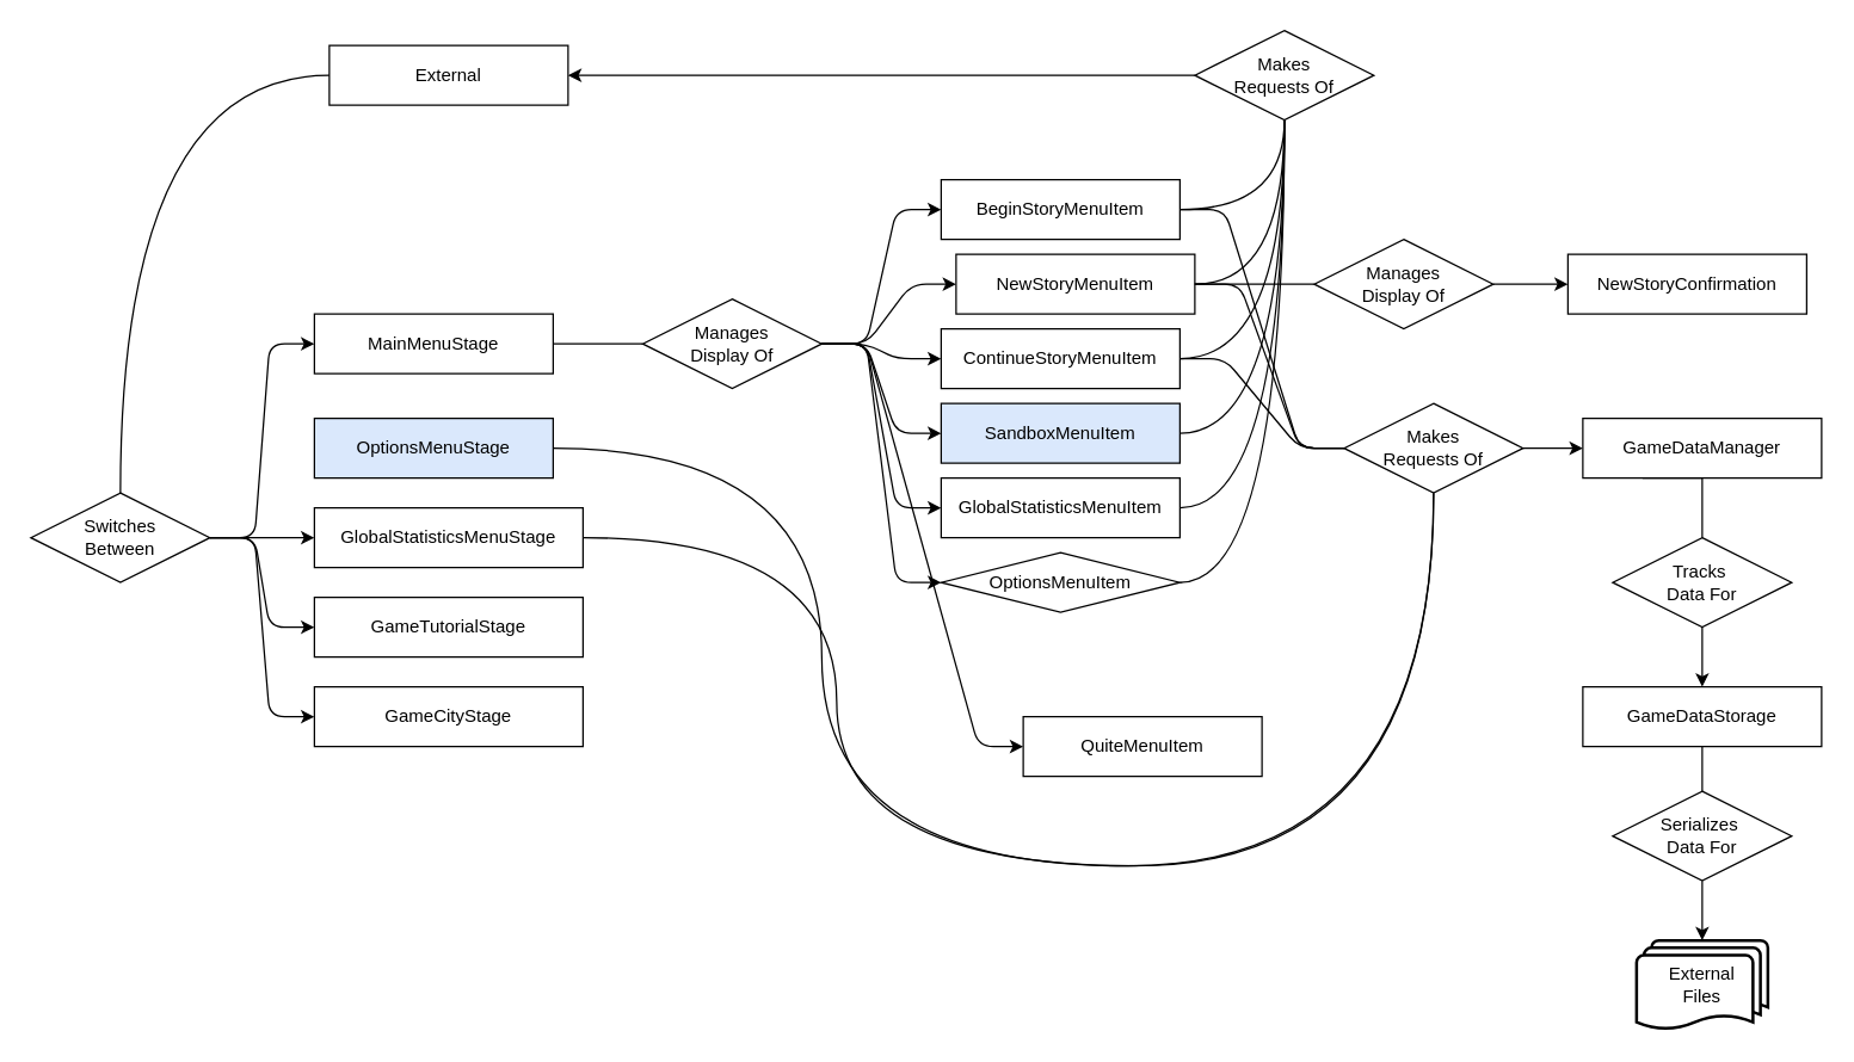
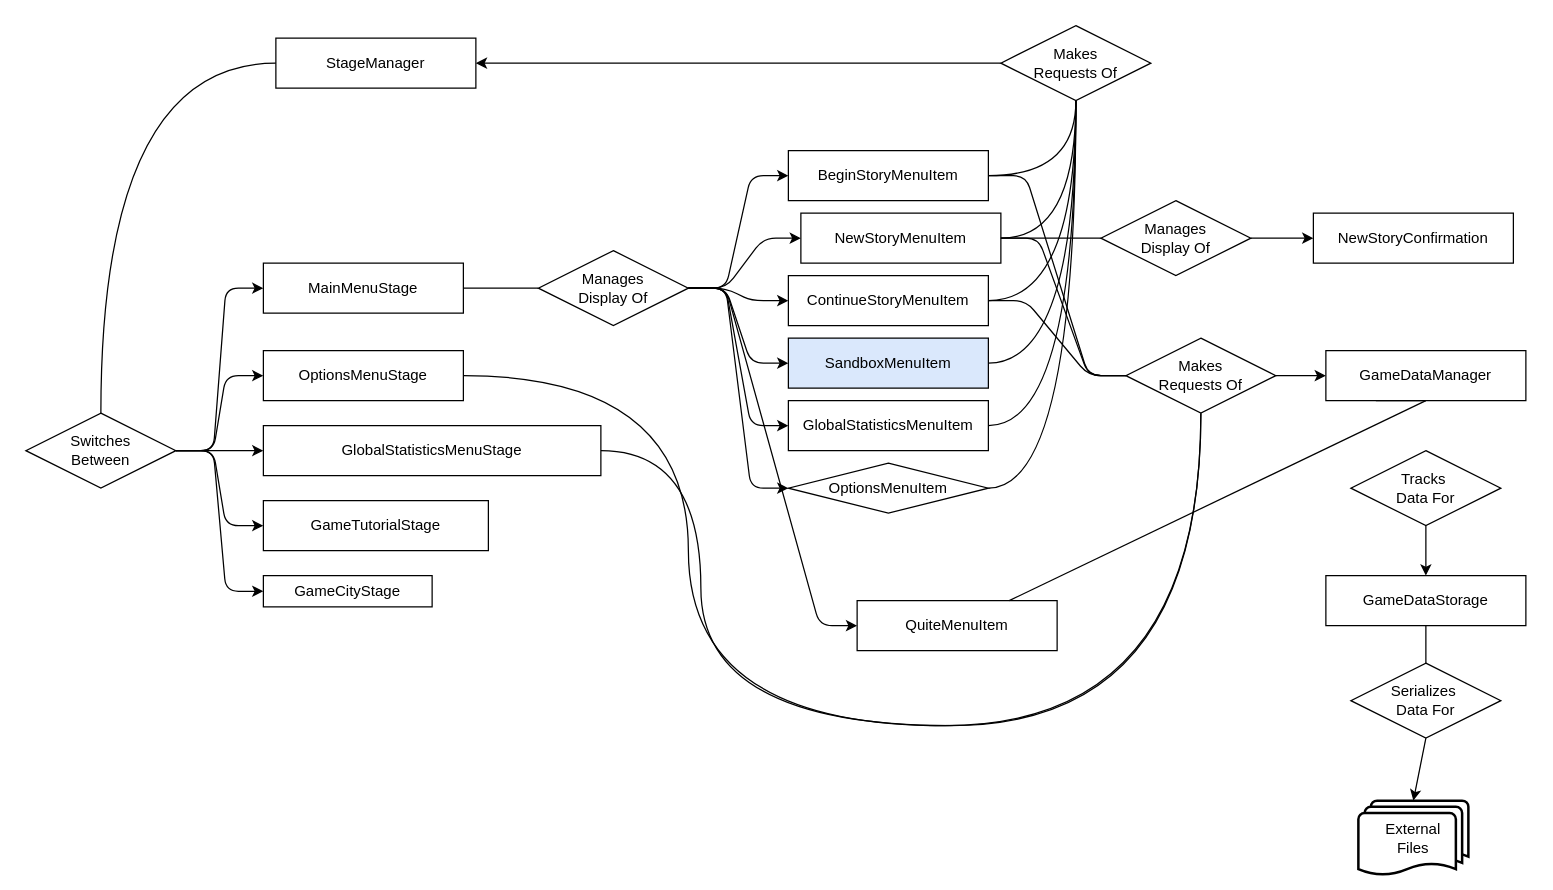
  <mxCell id="0" />
  <mxCell id="1" parent="0" />
- <mxCell id="2" value="External" style="whiteSpace=wrap;html=1;align=center;" parent="1" vertex="1"><mxGeometry x="220" y="30" width="160" height="40" as="geometry" /></mxCell>
+ <mxCell id="2" value="StageManager" style="whiteSpace=wrap;html=1;align=center;" parent="1" vertex="1"><mxGeometry x="220" y="30" width="160" height="40" as="geometry" /></mxCell>
  <mxCell id="3" value="MainMenuStage" style="whiteSpace=wrap;html=1;align=center;" parent="1" vertex="1"><mxGeometry x="210" y="210" width="160" height="40" as="geometry" /></mxCell>
  <mxCell id="4" value="NewStoryMenuItem" style="whiteSpace=wrap;html=1;align=center;" parent="1" vertex="1"><mxGeometry x="640" y="170" width="160" height="40" as="geometry" /></mxCell>
  <mxCell id="5" value="NewStoryConfirmation" style="whiteSpace=wrap;html=1;align=center;" parent="1" vertex="1"><mxGeometry x="1050" y="170" width="160" height="40" as="geometry" /></mxCell>
  <mxCell id="6" value="GameDataManager" style="whiteSpace=wrap;html=1;align=center;" parent="1" vertex="1"><mxGeometry x="1060" y="280" width="160" height="40" as="geometry" /></mxCell>
  <mxCell id="7" value="GameDataStorage" style="whiteSpace=wrap;html=1;align=center;" parent="1" vertex="1"><mxGeometry x="1060" y="460" width="160" height="40" as="geometry" /></mxCell>
  <mxCell id="8" value="BeginStoryMenuItem" style="whiteSpace=wrap;html=1;align=center;" parent="1" vertex="1"><mxGeometry x="630" y="120" width="160" height="40" as="geometry" /></mxCell>
  <mxCell id="9" value="ContinueStoryMenuItem" style="whiteSpace=wrap;html=1;align=center;" parent="1" vertex="1"><mxGeometry x="630" y="220" width="160" height="40" as="geometry" /></mxCell>
  <mxCell id="10" value="SandboxMenuItem" style="whiteSpace=wrap;html=1;align=center;fillColor=#dae8fc;" parent="1" vertex="1"><mxGeometry x="630" y="270" width="160" height="40" as="geometry" /></mxCell>
  <mxCell id="11" value="QuiteMenuItem" style="whiteSpace=wrap;html=1;align=center;" parent="1" vertex="1"><mxGeometry x="685" y="480" width="160" height="40" as="geometry" /></mxCell>
  <mxCell id="12" value="OptionsMenuItem" style="rhombus;whiteSpace=wrap;html=1;align=center;" parent="1" vertex="1"><mxGeometry x="630" y="370" width="160" height="40" as="geometry" /></mxCell>
  <mxCell id="13" value="GlobalStatisticsMenuItem" style="whiteSpace=wrap;html=1;align=center;" parent="1" vertex="1"><mxGeometry x="630" y="320" width="160" height="40" as="geometry" /></mxCell>
- <mxCell id="14" value="OptionsMenuStage" style="whiteSpace=wrap;html=1;align=center;fillColor=#dae8fc;" parent="1" vertex="1"><mxGeometry x="210" y="280" width="160" height="40" as="geometry" /></mxCell>
- <mxCell id="15" value="GlobalStatisticsMenuStage" style="whiteSpace=wrap;html=1;align=center;" parent="1" vertex="1"><mxGeometry x="210" y="340" width="180" height="40" as="geometry" /></mxCell>
+ <mxCell id="14" value="OptionsMenuStage" style="whiteSpace=wrap;html=1;align=center;" parent="1" vertex="1"><mxGeometry x="210" y="280" width="160" height="40" as="geometry" /></mxCell>
+ <mxCell id="15" value="GlobalStatisticsMenuStage" style="whiteSpace=wrap;html=1;align=center;" parent="1" vertex="1"><mxGeometry x="210" y="340" width="270" height="40" as="geometry" /></mxCell>
  <mxCell id="16" value="GameTutorialStage" style="whiteSpace=wrap;html=1;align=center;" parent="1" vertex="1"><mxGeometry x="210" y="400" width="180" height="40" as="geometry" /></mxCell>
- <mxCell id="17" value="GameCityStage" style="whiteSpace=wrap;html=1;align=center;" parent="1" vertex="1"><mxGeometry x="210" y="460" width="180" height="40" as="geometry" /></mxCell>
+ <mxCell id="17" value="GameCityStage" style="whiteSpace=wrap;html=1;align=center;" parent="1" vertex="1"><mxGeometry x="210" y="460" width="135" height="25" as="geometry" /></mxCell>
  <mxCell id="18" value="Switches&lt;br&gt;Between" style="shape=rhombus;perimeter=rhombusPerimeter;whiteSpace=wrap;html=1;align=center;" parent="1" vertex="1"><mxGeometry x="20" y="330" width="120" height="60" as="geometry" /></mxCell>
  <mxCell id="19" value="" style="edgeStyle=entityRelationEdgeStyle;fontSize=12;html=1;endArrow=classic;endFill=1;exitX=1;exitY=0.5;exitDx=0;exitDy=0;entryX=0;entryY=0.5;entryDx=0;entryDy=0;" parent="1" source="18" target="17" edge="1"><mxGeometry width="100" height="100" relative="1" as="geometry"><mxPoint x="520" y="580" as="sourcePoint" /><mxPoint x="620" y="480" as="targetPoint" /></mxGeometry></mxCell>
  <mxCell id="20" value="" style="edgeStyle=entityRelationEdgeStyle;fontSize=12;html=1;endArrow=classic;endFill=1;exitX=1;exitY=0.5;exitDx=0;exitDy=0;entryX=0;entryY=0.5;entryDx=0;entryDy=0;" parent="1" source="18" target="16" edge="1"><mxGeometry width="100" height="100" relative="1" as="geometry"><mxPoint x="150" y="330" as="sourcePoint" /><mxPoint x="210" y="460" as="targetPoint" /></mxGeometry></mxCell>
  <mxCell id="21" value="" style="edgeStyle=entityRelationEdgeStyle;fontSize=12;html=1;endArrow=classic;endFill=1;exitX=1;exitY=0.5;exitDx=0;exitDy=0;entryX=0;entryY=0.5;entryDx=0;entryDy=0;" parent="1" source="18" target="15" edge="1"><mxGeometry width="100" height="100" relative="1" as="geometry"><mxPoint x="150" y="330" as="sourcePoint" /><mxPoint x="210" y="410" as="targetPoint" /></mxGeometry></mxCell>
+ <mxCell id="22" value="" style="edgeStyle=entityRelationEdgeStyle;fontSize=12;html=1;endArrow=classic;endFill=1;exitX=1;exitY=0.5;exitDx=0;exitDy=0;entryX=0;entryY=0.5;entryDx=0;entryDy=0;" parent="1" source="18" target="14" edge="1"><mxGeometry width="100" height="100" relative="1" as="geometry"><mxPoint x="150" y="330" as="sourcePoint" /><mxPoint x="210" y="360" as="targetPoint" /></mxGeometry></mxCell>
  <mxCell id="23" value="" style="edgeStyle=entityRelationEdgeStyle;fontSize=12;html=1;endArrow=classic;endFill=1;exitX=1;exitY=0.5;exitDx=0;exitDy=0;entryX=0;entryY=0.5;entryDx=0;entryDy=0;" parent="1" source="18" target="3" edge="1"><mxGeometry width="100" height="100" relative="1" as="geometry"><mxPoint x="150" y="330" as="sourcePoint" /><mxPoint x="210" y="310" as="targetPoint" /></mxGeometry></mxCell>
  <mxCell id="24" value="Manages &lt;br&gt;Display Of" style="shape=rhombus;perimeter=rhombusPerimeter;whiteSpace=wrap;html=1;align=center;" parent="1" vertex="1"><mxGeometry x="430" y="200" width="120" height="60" as="geometry" /></mxCell>
  <mxCell id="25" value="" style="fontSize=12;html=1;endArrow=none;startArrow=none;exitX=1;exitY=0.5;exitDx=0;exitDy=0;entryX=0;entryY=0.5;entryDx=0;entryDy=0;endFill=0;startFill=0;" parent="1" source="3" target="24" edge="1"><mxGeometry width="100" height="100" relative="1" as="geometry"><mxPoint x="520" y="580" as="sourcePoint" /><mxPoint x="620" y="480" as="targetPoint" /></mxGeometry></mxCell>
  <mxCell id="26" value="" style="edgeStyle=entityRelationEdgeStyle;fontSize=12;html=1;endArrow=classic;endFill=1;exitX=1;exitY=0.5;exitDx=0;exitDy=0;entryX=0;entryY=0.5;entryDx=0;entryDy=0;" parent="1" source="24" target="8" edge="1"><mxGeometry width="100" height="100" relative="1" as="geometry"><mxPoint x="150" y="330" as="sourcePoint" /><mxPoint x="220" y="240" as="targetPoint" /></mxGeometry></mxCell>
  <mxCell id="27" value="" style="edgeStyle=entityRelationEdgeStyle;fontSize=12;html=1;endArrow=classic;endFill=1;exitX=1;exitY=0.5;exitDx=0;exitDy=0;entryX=0;entryY=0.5;entryDx=0;entryDy=0;" parent="1" source="24" target="4" edge="1"><mxGeometry width="100" height="100" relative="1" as="geometry"><mxPoint x="560" y="240" as="sourcePoint" /><mxPoint x="640" y="150" as="targetPoint" /></mxGeometry></mxCell>
  <mxCell id="28" value="" style="edgeStyle=entityRelationEdgeStyle;fontSize=12;html=1;endArrow=classic;endFill=1;exitX=1;exitY=0.5;exitDx=0;exitDy=0;entryX=0;entryY=0.5;entryDx=0;entryDy=0;" parent="1" source="24" target="9" edge="1"><mxGeometry width="100" height="100" relative="1" as="geometry"><mxPoint x="560" y="240" as="sourcePoint" /><mxPoint x="640" y="200" as="targetPoint" /></mxGeometry></mxCell>
  <mxCell id="29" value="" style="edgeStyle=entityRelationEdgeStyle;fontSize=12;html=1;endArrow=classic;endFill=1;exitX=1;exitY=0.5;exitDx=0;exitDy=0;entryX=0;entryY=0.5;entryDx=0;entryDy=0;" parent="1" source="24" target="10" edge="1"><mxGeometry width="100" height="100" relative="1" as="geometry"><mxPoint x="560" y="240" as="sourcePoint" /><mxPoint x="640" y="250" as="targetPoint" /></mxGeometry></mxCell>
  <mxCell id="30" value="" style="edgeStyle=entityRelationEdgeStyle;fontSize=12;html=1;endArrow=classic;endFill=1;exitX=1;exitY=0.5;exitDx=0;exitDy=0;entryX=0;entryY=0.5;entryDx=0;entryDy=0;" parent="1" source="24" target="13" edge="1"><mxGeometry width="100" height="100" relative="1" as="geometry"><mxPoint x="560" y="240" as="sourcePoint" /><mxPoint x="640" y="300" as="targetPoint" /></mxGeometry></mxCell>
  <mxCell id="31" value="" style="edgeStyle=entityRelationEdgeStyle;fontSize=12;html=1;endArrow=classic;endFill=1;exitX=1;exitY=0.5;exitDx=0;exitDy=0;entryX=0;entryY=0.5;entryDx=0;entryDy=0;" parent="1" source="24" target="12" edge="1"><mxGeometry width="100" height="100" relative="1" as="geometry"><mxPoint x="560" y="240" as="sourcePoint" /><mxPoint x="640" y="350" as="targetPoint" /></mxGeometry></mxCell>
  <mxCell id="32" value="" style="edgeStyle=entityRelationEdgeStyle;fontSize=12;html=1;endArrow=classic;endFill=1;exitX=1;exitY=0.5;exitDx=0;exitDy=0;entryX=0;entryY=0.5;entryDx=0;entryDy=0;" parent="1" source="24" target="11" edge="1"><mxGeometry width="100" height="100" relative="1" as="geometry"><mxPoint x="560" y="240" as="sourcePoint" /><mxPoint x="640" y="400" as="targetPoint" /></mxGeometry></mxCell>
  <mxCell id="33" value="Manages &lt;br&gt;Display Of" style="shape=rhombus;perimeter=rhombusPerimeter;whiteSpace=wrap;html=1;align=center;" parent="1" vertex="1"><mxGeometry x="880" y="160" width="120" height="60" as="geometry" /></mxCell>
  <mxCell id="34" value="" style="fontSize=12;html=1;endArrow=none;startArrow=none;exitX=1;exitY=0.5;exitDx=0;exitDy=0;entryX=0;entryY=0.5;entryDx=0;entryDy=0;endFill=0;startFill=0;" parent="1" source="4" target="33" edge="1"><mxGeometry width="100" height="100" relative="1" as="geometry"><mxPoint x="380" y="240" as="sourcePoint" /><mxPoint x="440" y="240" as="targetPoint" /></mxGeometry></mxCell>
  <mxCell id="35" value="" style="fontSize=12;html=1;endArrow=classic;endFill=1;exitX=1;exitY=0.5;exitDx=0;exitDy=0;entryX=0;entryY=0.5;entryDx=0;entryDy=0;" parent="1" source="33" target="5" edge="1"><mxGeometry width="100" height="100" relative="1" as="geometry"><mxPoint x="560" y="240" as="sourcePoint" /><mxPoint x="640" y="150" as="targetPoint" /></mxGeometry></mxCell>
  <mxCell id="36" value="Makes &lt;br&gt;Requests Of" style="shape=rhombus;perimeter=rhombusPerimeter;whiteSpace=wrap;html=1;align=center;" parent="1" vertex="1"><mxGeometry x="900" y="270" width="120" height="60" as="geometry" /></mxCell>
  <mxCell id="37" style="edgeStyle=none;rounded=0;orthogonalLoop=1;jettySize=auto;html=1;exitX=0.25;exitY=1;exitDx=0;exitDy=0;entryX=0.5;entryY=1;entryDx=0;entryDy=0;endArrow=none;endFill=0;" parent="1" source="6" target="6" edge="1"><mxGeometry relative="1" as="geometry" /></mxCell>
  <mxCell id="38" value="" style="edgeStyle=entityRelationEdgeStyle;fontSize=12;html=1;endArrow=none;startArrow=none;exitX=1;exitY=0.5;exitDx=0;exitDy=0;entryX=0;entryY=0.5;entryDx=0;entryDy=0;endFill=0;startFill=0;" parent="1" source="8" target="36" edge="1"><mxGeometry width="100" height="100" relative="1" as="geometry"><mxPoint x="520" y="580" as="sourcePoint" /><mxPoint x="620" y="480" as="targetPoint" /></mxGeometry></mxCell>
  <mxCell id="39" value="" style="edgeStyle=entityRelationEdgeStyle;fontSize=12;html=1;endArrow=none;startArrow=none;exitX=1;exitY=0.5;exitDx=0;exitDy=0;entryX=0;entryY=0.5;entryDx=0;entryDy=0;endFill=0;startFill=0;" parent="1" source="4" target="36" edge="1"><mxGeometry width="100" height="100" relative="1" as="geometry"><mxPoint x="800" y="150" as="sourcePoint" /><mxPoint x="910" y="310" as="targetPoint" /></mxGeometry></mxCell>
  <mxCell id="40" value="" style="edgeStyle=entityRelationEdgeStyle;fontSize=12;html=1;endArrow=none;startArrow=none;exitX=1;exitY=0.5;exitDx=0;exitDy=0;entryX=0;entryY=0.5;entryDx=0;entryDy=0;endFill=0;startFill=0;" parent="1" source="9" target="36" edge="1"><mxGeometry width="100" height="100" relative="1" as="geometry"><mxPoint x="800" y="150" as="sourcePoint" /><mxPoint x="880" y="380" as="targetPoint" /></mxGeometry></mxCell>
  <mxCell id="41" value="" style="fontSize=12;html=1;endArrow=classic;endFill=1;exitX=1;exitY=0.5;exitDx=0;exitDy=0;entryX=0;entryY=0.5;entryDx=0;entryDy=0;" parent="1" source="36" target="6" edge="1"><mxGeometry width="100" height="100" relative="1" as="geometry"><mxPoint x="1010" y="200" as="sourcePoint" /><mxPoint x="1060" y="200" as="targetPoint" /></mxGeometry></mxCell>
  <mxCell id="42" value="Tracks&amp;nbsp;&lt;br&gt;Data For" style="shape=rhombus;perimeter=rhombusPerimeter;whiteSpace=wrap;html=1;align=center;" parent="1" vertex="1"><mxGeometry x="1080" y="360" width="120" height="60" as="geometry" /></mxCell>
- <mxCell id="43" value="" style="fontSize=12;html=1;endArrow=none;startArrow=none;exitX=0.5;exitY=1;exitDx=0;exitDy=0;entryX=0.5;entryY=0;entryDx=0;entryDy=0;endFill=0;startFill=0;" parent="1" source="6" target="42" edge="1"><mxGeometry width="100" height="100" relative="1" as="geometry"><mxPoint x="1180" y="340" as="sourcePoint" /><mxPoint x="1240" y="340" as="targetPoint" /></mxGeometry></mxCell>
+ <mxCell id="43" value="" style="fontSize=12;html=1;endArrow=none;startArrow=none;exitX=0.5;exitY=1;exitDx=0;exitDy=0;endFill=0;startFill=0;" parent="1" source="6" target="11" edge="1"><mxGeometry width="100" height="100" relative="1" as="geometry"><mxPoint x="1180" y="340" as="sourcePoint" /><mxPoint x="1240" y="340" as="targetPoint" /></mxGeometry></mxCell>
  <mxCell id="44" value="" style="fontSize=12;html=1;endArrow=none;startArrow=classic;exitX=0.5;exitY=0;exitDx=0;exitDy=0;entryX=0.5;entryY=1;entryDx=0;entryDy=0;endFill=0;startFill=1;" parent="1" source="7" target="42" edge="1"><mxGeometry width="100" height="100" relative="1" as="geometry"><mxPoint x="1150" y="330" as="sourcePoint" /><mxPoint x="1150" y="370" as="targetPoint" /></mxGeometry></mxCell>
  <mxCell id="45" value="" style="edgeStyle=orthogonalEdgeStyle;fontSize=12;html=1;endArrow=none;exitX=0.5;exitY=0;exitDx=0;exitDy=0;entryX=0;entryY=0.5;entryDx=0;entryDy=0;curved=1;endFill=0;" parent="1" source="18" target="2" edge="1"><mxGeometry width="100" height="100" relative="1" as="geometry"><mxPoint x="520" y="180" as="sourcePoint" /><mxPoint x="620" y="80" as="targetPoint" /></mxGeometry></mxCell>
  <mxCell id="46" value="Makes &lt;br&gt;Requests Of" style="shape=rhombus;perimeter=rhombusPerimeter;whiteSpace=wrap;html=1;align=center;" parent="1" vertex="1"><mxGeometry x="800" y="20" width="120" height="60" as="geometry" /></mxCell>
  <mxCell id="47" value="" style="edgeStyle=orthogonalEdgeStyle;fontSize=12;html=1;endArrow=none;startArrow=none;exitX=1;exitY=0.5;exitDx=0;exitDy=0;entryX=0.5;entryY=1;entryDx=0;entryDy=0;endFill=0;curved=1;startFill=0;" parent="1" source="8" target="46" edge="1"><mxGeometry width="100" height="100" relative="1" as="geometry"><mxPoint x="800" y="150" as="sourcePoint" /><mxPoint x="910" y="310" as="targetPoint" /></mxGeometry></mxCell>
  <mxCell id="48" value="" style="edgeStyle=orthogonalEdgeStyle;fontSize=12;html=1;endArrow=none;startArrow=none;exitX=1;exitY=0.5;exitDx=0;exitDy=0;entryX=0.5;entryY=1;entryDx=0;entryDy=0;endFill=0;curved=1;startFill=0;" parent="1" source="4" target="46" edge="1"><mxGeometry width="100" height="100" relative="1" as="geometry"><mxPoint x="800" y="150" as="sourcePoint" /><mxPoint x="900" y="10" as="targetPoint" /></mxGeometry></mxCell>
  <mxCell id="49" value="" style="edgeStyle=orthogonalEdgeStyle;fontSize=12;html=1;endArrow=none;startArrow=none;exitX=1;exitY=0.5;exitDx=0;exitDy=0;entryX=0.5;entryY=1;entryDx=0;entryDy=0;endFill=0;curved=1;startFill=0;" parent="1" source="9" target="46" edge="1"><mxGeometry width="100" height="100" relative="1" as="geometry"><mxPoint x="800" y="200" as="sourcePoint" /><mxPoint x="900" y="10" as="targetPoint" /></mxGeometry></mxCell>
  <mxCell id="50" value="" style="edgeStyle=orthogonalEdgeStyle;fontSize=12;html=1;endArrow=none;startArrow=none;exitX=1;exitY=0.5;exitDx=0;exitDy=0;entryX=0.5;entryY=1;entryDx=0;entryDy=0;endFill=0;curved=1;startFill=0;" parent="1" source="10" target="46" edge="1"><mxGeometry width="100" height="100" relative="1" as="geometry"><mxPoint x="800" y="250" as="sourcePoint" /><mxPoint x="900" y="10" as="targetPoint" /></mxGeometry></mxCell>
  <mxCell id="51" value="" style="edgeStyle=orthogonalEdgeStyle;fontSize=12;html=1;endArrow=none;startArrow=none;exitX=1;exitY=0.5;exitDx=0;exitDy=0;entryX=0.5;entryY=1;entryDx=0;entryDy=0;endFill=0;curved=1;startFill=0;" parent="1" source="13" target="46" edge="1"><mxGeometry width="100" height="100" relative="1" as="geometry"><mxPoint x="800" y="300" as="sourcePoint" /><mxPoint x="900" y="10" as="targetPoint" /></mxGeometry></mxCell>
  <mxCell id="52" value="" style="edgeStyle=orthogonalEdgeStyle;fontSize=12;html=1;endArrow=none;startArrow=none;exitX=1;exitY=0.5;exitDx=0;exitDy=0;entryX=0.5;entryY=1;entryDx=0;entryDy=0;endFill=0;curved=1;startFill=0;" parent="1" source="12" target="46" edge="1"><mxGeometry width="100" height="100" relative="1" as="geometry"><mxPoint x="800" y="350" as="sourcePoint" /><mxPoint x="900" y="10" as="targetPoint" /></mxGeometry></mxCell>
  <mxCell id="53" value="" style="fontSize=12;html=1;endArrow=classic;endFill=1;exitX=0;exitY=0.5;exitDx=0;exitDy=0;entryX=1;entryY=0.5;entryDx=0;entryDy=0;" parent="1" source="46" target="2" edge="1"><mxGeometry width="100" height="100" relative="1" as="geometry"><mxPoint x="640" y="-30.5" as="sourcePoint" /><mxPoint x="690" y="-30.5" as="targetPoint" /></mxGeometry></mxCell>
  <mxCell id="54" value="" style="edgeStyle=orthogonalEdgeStyle;fontSize=12;html=1;endArrow=none;startArrow=none;exitX=1;exitY=0.5;exitDx=0;exitDy=0;entryX=0.5;entryY=1;entryDx=0;entryDy=0;endFill=0;curved=1;startFill=0;" parent="1" source="15" target="36" edge="1"><mxGeometry width="100" height="100" relative="1" as="geometry"><mxPoint x="800" y="350" as="sourcePoint" /><mxPoint x="870" y="90" as="targetPoint" /><Array as="points"><mxPoint x="560" y="360" /><mxPoint x="580" y="580" /><mxPoint x="960" y="580" /></Array></mxGeometry></mxCell>
  <mxCell id="55" value="" style="edgeStyle=orthogonalEdgeStyle;fontSize=12;html=1;endArrow=none;startArrow=none;exitX=1;exitY=0.5;exitDx=0;exitDy=0;entryX=0.5;entryY=1;entryDx=0;entryDy=0;endFill=0;curved=1;startFill=0;" parent="1" source="14" target="36" edge="1"><mxGeometry width="100" height="100" relative="1" as="geometry"><mxPoint x="400" y="370" as="sourcePoint" /><mxPoint x="970" y="340" as="targetPoint" /><Array as="points"><mxPoint x="550" y="300" /><mxPoint x="550" y="580" /><mxPoint x="960" y="580" /></Array></mxGeometry></mxCell>
  <mxCell id="56" value="Serializes&amp;nbsp;&lt;br&gt;Data For" style="shape=rhombus;perimeter=rhombusPerimeter;whiteSpace=wrap;html=1;align=center;" vertex="1" parent="1"><mxGeometry x="1080" y="530" width="120" height="60" as="geometry" /></mxCell>
- <mxCell id="57" value="External&lt;br&gt;Files" style="strokeWidth=2;html=1;shape=mxgraph.flowchart.multi-document;whiteSpace=wrap;" vertex="1" parent="1"><mxGeometry x="1096" y="630" width="88" height="60" as="geometry" /></mxCell>
+ <mxCell id="57" value="External&lt;br&gt;Files" style="strokeWidth=2;html=1;shape=mxgraph.flowchart.multi-document;whiteSpace=wrap;" vertex="1" parent="1"><mxGeometry x="1086" y="640" width="88" height="60" as="geometry" /></mxCell>
  <mxCell id="58" value="" style="fontSize=12;html=1;endArrow=none;startArrow=none;exitX=0.5;exitY=1;exitDx=0;exitDy=0;entryX=0.5;entryY=0;entryDx=0;entryDy=0;endFill=0;startFill=0;" edge="1" parent="1" source="7" target="56"><mxGeometry width="100" height="100" relative="1" as="geometry"><mxPoint x="1150" y="330" as="sourcePoint" /><mxPoint x="1150" y="370" as="targetPoint" /></mxGeometry></mxCell>
  <mxCell id="59" value="" style="fontSize=12;html=1;endArrow=none;startArrow=classic;exitX=0.5;exitY=0;exitDx=0;exitDy=0;endFill=0;startFill=1;exitPerimeter=0;entryX=0.5;entryY=1;entryDx=0;entryDy=0;" edge="1" parent="1" source="57" target="56"><mxGeometry width="100" height="100" relative="1" as="geometry"><mxPoint x="1150" y="470" as="sourcePoint" /><mxPoint x="1150" y="430" as="targetPoint" /></mxGeometry></mxCell>
